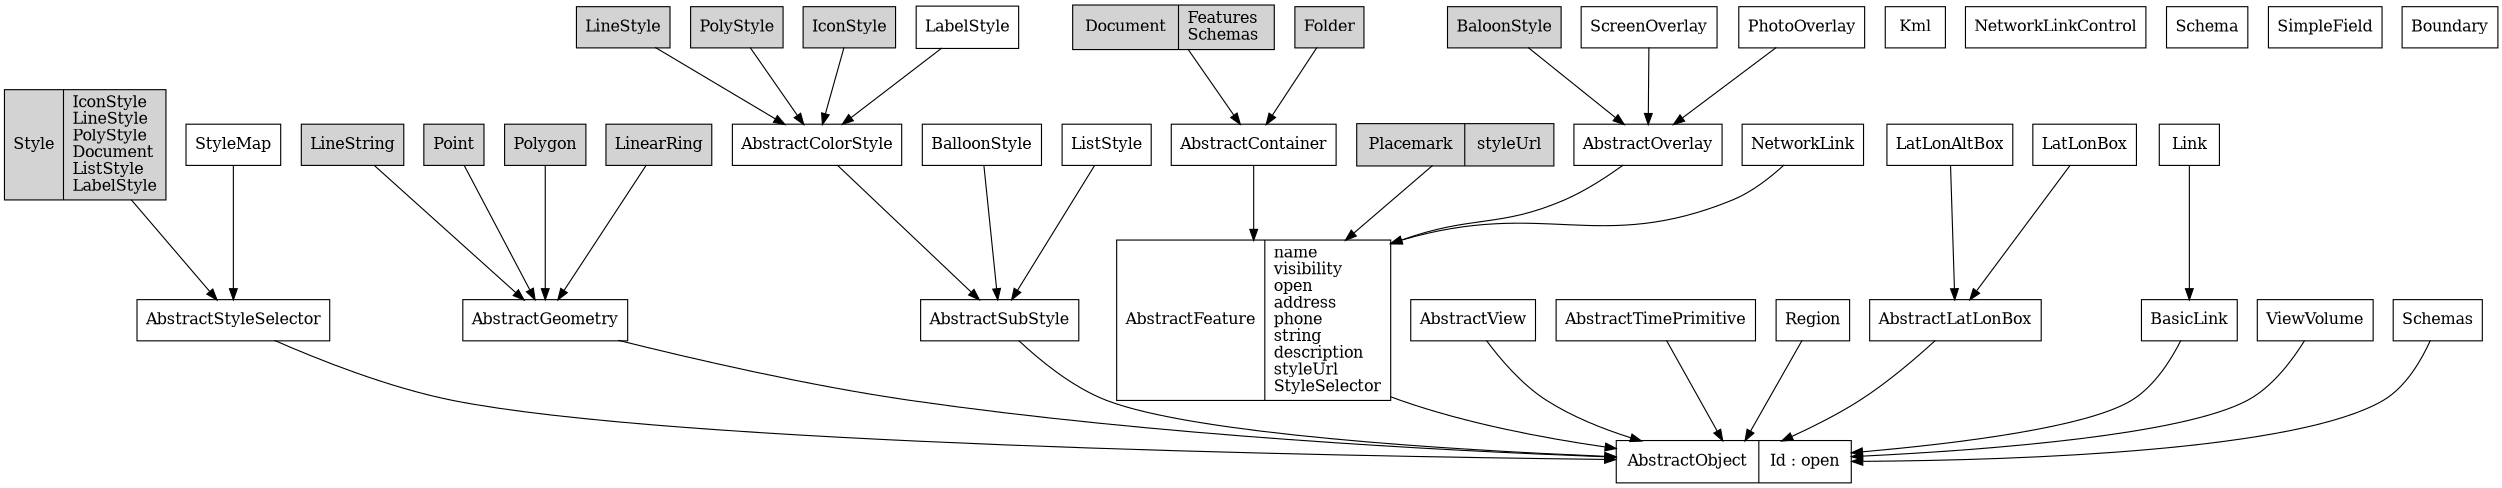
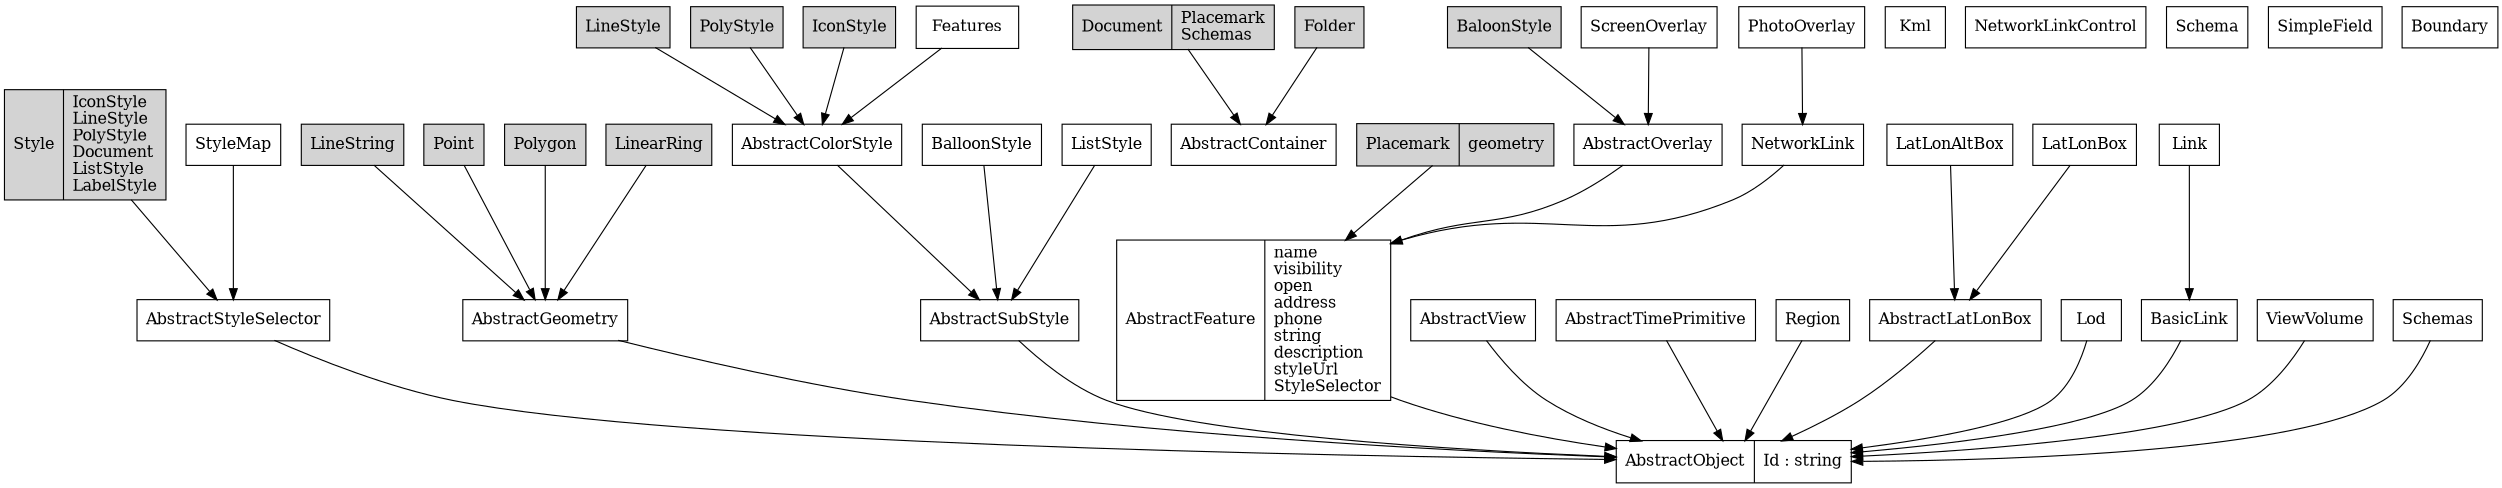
  digraph {
    rankdir=TB
    node [shape=record]
-   n1 [bgcolor="#ccc" label="Document|Features\lSchemas\l" style=filled]
+   n1 [bgcolor="#ccc" label="Document|Placemark\lSchemas\l" style=filled]
    Folder [bgcolor="#ccc" style=filled]
-   n3 [bgcolor="#ccc" label="Placemark|styleUrl" style=filled]
+   n3 [bgcolor="#ccc" label="Placemark|geometry" style=filled]
    n4 [bgcolor="#ccc" label="Style|IconStyle\lLineStyle\lPolyStyle\lDocument\lListStyle\lLabelStyle\l" style=filled]
    LineString [bgcolor="#ccc" style=filled]
    Point [bgcolor="#ccc" style=filled]
    Polygon [bgcolor="#ccc" style=filled]
    LinearRing [bgcolor="#ccc" style=filled]
    n9 [bgcolor="#ccc" label=BaloonStyle style=filled]
    LineStyle [bgcolor="#ccc" style=filled]
    PolyStyle [bgcolor="#ccc" style=filled]
    IconStyle [bgcolor="#ccc" style=filled]
    AbstractContainer
    n14 [label="AbstractFeature|name\lvisibility\lopen\laddress\lphone\lstring\ldescription\lstyleUrl\lStyleSelector\l"]
    AbstractStyleSelector
    AbstractGeometry
    AbstractOverlay
    AbstractColorStyle
-   n19 [label="AbstractObject|Id : open"]
+   n19 [label="AbstractObject|Id : string"]
    AbstractSubStyle
    AbstractView
    AbstractTimePrimitive
    NetworkLink
    Kml
    NetworkLinkControl
    Schema
    SimpleField
    Region
    LatLonAltBox
    AbstractLatLonBox
+   Lod
    Link
    BasicLink
    Boundary
    LatLonBox
    ScreenOverlay
    PhotoOverlay
    ViewVolume
    StyleMap
-   LabelStyle
+   LabelStyle [label=Features]
    BalloonStyle
    ListStyle
    n43 [label=Schemas]
    subgraph sub_1 {
      n1
      Folder
      n3
      n4
      LineString
      Point
      Polygon
      LinearRing
      n9
      LineStyle
      PolyStyle
      IconStyle
    }
    n1 -> AbstractContainer
    Folder -> AbstractContainer
    n3 -> n14
    n4 -> AbstractStyleSelector
    LineString -> AbstractGeometry
    Point -> AbstractGeometry
    Polygon -> AbstractGeometry
    LinearRing -> AbstractGeometry
    n9 -> AbstractOverlay
    LineStyle -> AbstractColorStyle
    PolyStyle -> AbstractColorStyle
    IconStyle -> AbstractColorStyle
-   AbstractContainer -> n14
    n14 -> n19
    AbstractStyleSelector -> n19
    AbstractGeometry -> n19
    AbstractOverlay -> n14
    AbstractColorStyle -> AbstractSubStyle
    AbstractSubStyle -> n19
    AbstractView -> n19
    AbstractTimePrimitive -> n19
    NetworkLink -> n14
    Region -> n19
    LatLonAltBox -> AbstractLatLonBox
    AbstractLatLonBox -> n19
+   Lod -> n19
    Link -> BasicLink
    BasicLink -> n19
    LatLonBox -> AbstractLatLonBox
    ScreenOverlay -> AbstractOverlay
-   PhotoOverlay -> AbstractOverlay
+   PhotoOverlay -> NetworkLink
    ViewVolume -> n19
    StyleMap -> AbstractStyleSelector
    LabelStyle -> AbstractColorStyle
    BalloonStyle -> AbstractSubStyle
    ListStyle -> AbstractSubStyle
    n43 -> n19
  }
